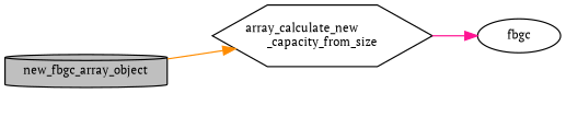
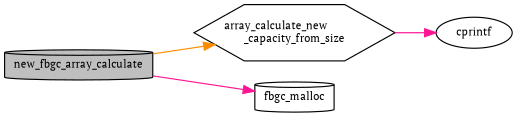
  digraph {
    fontname="PT Serif"
    rankdir=LR
    node [color=black fillcolor=white fontname="PT Serif" fontsize=10 shape=cylinder style=filled]
    edge [color=deeppink fontname="PT Serif" fontsize=10 labelfontname=Helvetica labelfontsize=10 style=solid]
-   n1 [fillcolor=grey75 fontcolor=black height=0.2 label=new_fbgc_array_object width=0.4]
+   n1 [fillcolor=grey75 fontcolor=black height=0.2 label=new_fbgc_array_calculate width=0.4]
    n2 [height=0.2 label="array_calculate_new\l_capacity_from_size" shape=hexagon width=0.4]
-   n4 [height=0.2 label=fbgc shape=ellipse width=0.4]
+   n3 [height=0.2 label=fbgc_malloc width=0.4]
+   n4 [height=0.2 label=cprintf shape=ellipse width=0.4]
    n1 -> n2 [color=darkorange]
+   n1 -> n3
    n2 -> n4
  }
